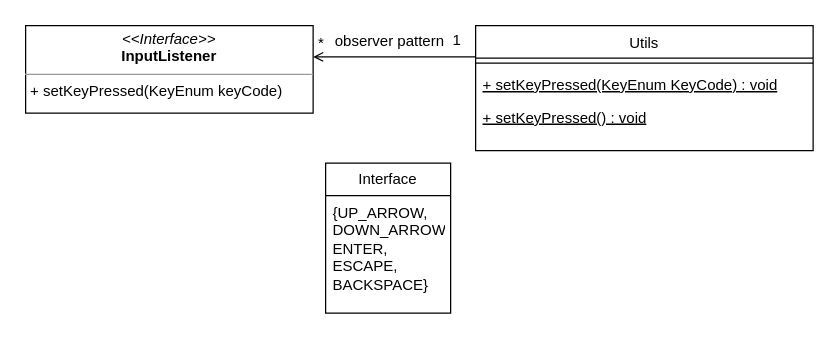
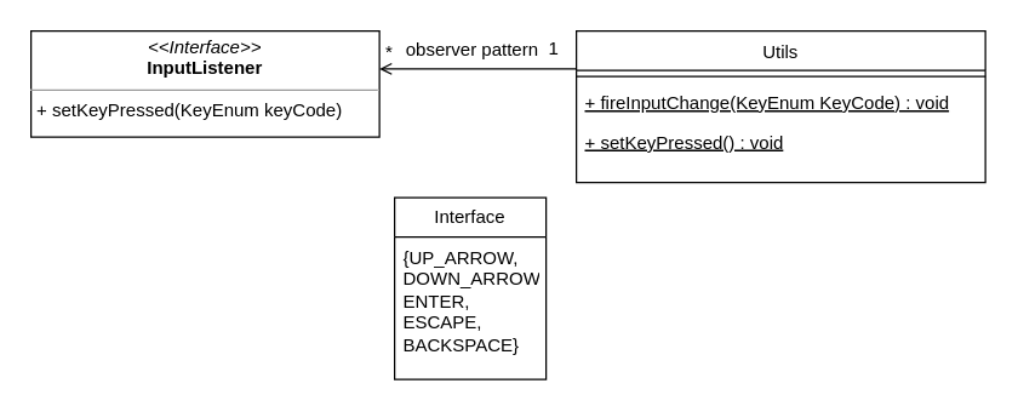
  <mxCell id="0" />
  <mxCell id="1" parent="0" />
  <mxCell id="2" value="Interface" style="swimlane;fontStyle=0;childLayout=stackLayout;horizontal=1;startSize=26;fillColor=none;horizontalStack=0;resizeParent=1;resizeParentMax=0;resizeLast=0;collapsible=1;marginBottom=0;whiteSpace=wrap;html=1;" vertex="1" parent="1"><mxGeometry x="260" y="130" width="100" height="120" as="geometry"><mxRectangle x="1484" y="360" width="130" height="30" as="alternateBounds" /></mxGeometry></mxCell>
  <mxCell id="3" value="{UP_ARROW, DOWN_ARROW, ENTER, ESCAPE, BACKSPACE}" style="text;strokeColor=none;fillColor=none;align=left;verticalAlign=top;spacingLeft=4;spacingRight=4;overflow=hidden;rotatable=0;points=[[0,0.5],[1,0.5]];portConstraint=eastwest;whiteSpace=wrap;html=1;" vertex="1" parent="2"><mxGeometry y="26" width="100" height="94" as="geometry" /></mxCell>
  <mxCell id="4" value="&lt;p style=&quot;margin:0px;margin-top:4px;text-align:center;&quot;&gt;&lt;i&gt;&amp;lt;&amp;lt;Interface&amp;gt;&amp;gt;&lt;/i&gt;&lt;br&gt;&lt;b&gt;InputListener&lt;/b&gt;&lt;/p&gt;&lt;hr size=&quot;1&quot;&gt;&lt;p style=&quot;margin:0px;margin-left:4px;&quot;&gt;+ setKeyPressed(KeyEnum keyCode)&lt;/p&gt;" style="verticalAlign=top;align=left;overflow=fill;fontSize=12;fontFamily=Helvetica;html=1;whiteSpace=wrap;" vertex="1" parent="1"><mxGeometry x="20" y="20" width="230" height="70" as="geometry" /></mxCell>
  <mxCell id="5" value="Utils" style="swimlane;fontStyle=0;align=center;verticalAlign=top;childLayout=stackLayout;horizontal=1;startSize=26;horizontalStack=0;resizeParent=1;resizeLast=0;collapsible=1;marginBottom=0;rounded=0;shadow=0;strokeWidth=1;" vertex="1" parent="1"><mxGeometry x="380" y="20" width="270" height="100" as="geometry"><mxRectangle x="860" y="770" width="160" height="26" as="alternateBounds" /></mxGeometry></mxCell>
  <mxCell id="6" value="" style="line;html=1;strokeWidth=1;align=left;verticalAlign=middle;spacingTop=-1;spacingLeft=3;spacingRight=3;rotatable=0;labelPosition=right;points=[];portConstraint=eastwest;" vertex="1" parent="5"><mxGeometry y="26" width="270" height="8" as="geometry" /></mxCell>
- <mxCell id="7" value="+ setKeyPressed(KeyEnum KeyCode) : void" style="text;align=left;verticalAlign=top;spacingLeft=4;spacingRight=4;overflow=hidden;rotatable=0;points=[[0,0.5],[1,0.5]];portConstraint=eastwest;fontStyle=4" vertex="1" parent="5"><mxGeometry y="34" width="270" height="26" as="geometry" /></mxCell>
+ <mxCell id="7" value="+ fireInputChange(KeyEnum KeyCode) : void" style="text;align=left;verticalAlign=top;spacingLeft=4;spacingRight=4;overflow=hidden;rotatable=0;points=[[0,0.5],[1,0.5]];portConstraint=eastwest;fontStyle=4" vertex="1" parent="5"><mxGeometry y="34" width="270" height="26" as="geometry" /></mxCell>
  <mxCell id="8" value="+ setKeyPressed() : void" style="text;align=left;verticalAlign=top;spacingLeft=4;spacingRight=4;overflow=hidden;rotatable=0;points=[[0,0.5],[1,0.5]];portConstraint=eastwest;fontStyle=4" vertex="1" parent="5"><mxGeometry y="60" width="270" height="26" as="geometry" /></mxCell>
  <mxCell id="9" value="" style="endArrow=open;shadow=0;strokeWidth=1;rounded=0;endFill=1;edgeStyle=elbowEdgeStyle;elbow=vertical;exitX=0;exitY=0.25;exitDx=0;exitDy=0;" edge="1" parent="1" source="5" target="4"><mxGeometry x="0.5" y="41" relative="1" as="geometry"><mxPoint x="240" y="161" as="sourcePoint" /><mxPoint x="260" y="45" as="targetPoint" /><mxPoint x="-40" y="32" as="offset" /></mxGeometry></mxCell>
  <mxCell id="10" value="1" style="resizable=0;align=left;verticalAlign=bottom;labelBackgroundColor=none;fontSize=12;" connectable="0" vertex="1" parent="9"><mxGeometry x="-1" relative="1" as="geometry"><mxPoint x="-20" y="-5" as="offset" /></mxGeometry></mxCell>
  <mxCell id="11" value="*" style="resizable=0;align=right;verticalAlign=bottom;labelBackgroundColor=none;fontSize=12;" connectable="0" vertex="1" parent="9"><mxGeometry x="1" relative="1" as="geometry"><mxPoint x="10" y="-3" as="offset" /></mxGeometry></mxCell>
  <mxCell id="12" value="observer pattern" style="text;html=1;resizable=0;points=[];;align=center;verticalAlign=middle;labelBackgroundColor=none;rounded=0;shadow=0;strokeWidth=1;fontSize=12;" vertex="1" connectable="0" parent="9"><mxGeometry x="0.5" y="49" relative="1" as="geometry"><mxPoint x="28" y="-62" as="offset" /></mxGeometry></mxCell>
